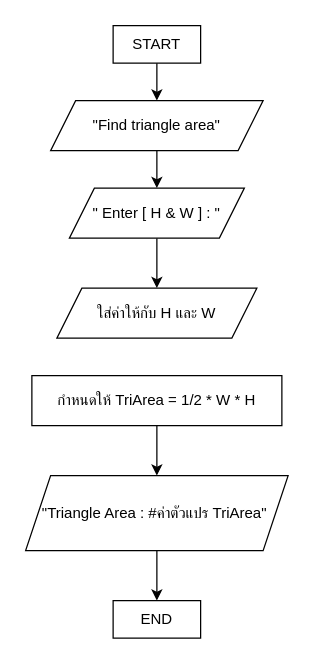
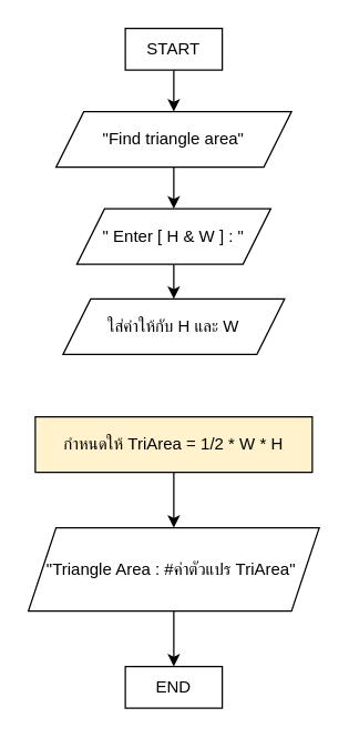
  <mxCell id="0" />
  <mxCell id="1" parent="0" />
  <mxCell id="2" value="" style="edgeStyle=orthogonalEdgeStyle;rounded=0;orthogonalLoop=1;jettySize=auto;html=1;" edge="1" parent="1" source="3" target="5"><mxGeometry relative="1" as="geometry" /></mxCell>
  <mxCell id="3" value="START" style="whiteSpace=wrap;html=1;arcSize=50;rounded=0;" vertex="1" parent="1"><mxGeometry x="90" y="20" width="70" height="30" as="geometry" /></mxCell>
  <mxCell id="4" value="" style="edgeStyle=orthogonalEdgeStyle;rounded=0;orthogonalLoop=1;jettySize=auto;html=1;" edge="1" parent="1" source="5" target="7"><mxGeometry relative="1" as="geometry" /></mxCell>
  <mxCell id="5" value="&quot;Find triangle area&quot;" style="shape=parallelogram;perimeter=parallelogramPerimeter;whiteSpace=wrap;html=1;fixedSize=1;rounded=1;arcSize=0;" vertex="1" parent="1"><mxGeometry x="40" y="80" width="170" height="40" as="geometry" /></mxCell>
  <mxCell id="6" value="" style="edgeStyle=orthogonalEdgeStyle;rounded=0;orthogonalLoop=1;jettySize=auto;html=1;" edge="1" parent="1" source="7" target="8"><mxGeometry relative="1" as="geometry" /></mxCell>
  <mxCell id="7" value="&quot; Enter [ H &amp;amp; W ] : &quot;" style="shape=parallelogram;perimeter=parallelogramPerimeter;whiteSpace=wrap;html=1;fixedSize=1;rounded=1;arcSize=0;" vertex="1" parent="1"><mxGeometry x="55" y="150" width="140" height="40" as="geometry" /></mxCell>
- <mxCell id="8" value="ใส่ค่าให้กับ H และ W" style="shape=parallelogram;perimeter=parallelogramPerimeter;whiteSpace=wrap;html=1;fixedSize=1;rounded=1;arcSize=0;" vertex="1" parent="1"><mxGeometry x="45" y="230" width="160" height="40" as="geometry" /></mxCell>
+ <mxCell id="8" value="ใส่ค่าให้กับ H และ W" style="shape=parallelogram;perimeter=parallelogramPerimeter;whiteSpace=wrap;html=1;fixedSize=1;rounded=1;arcSize=0;" vertex="1" parent="1"><mxGeometry x="45" y="215" width="160" height="40" as="geometry" /></mxCell>
  <mxCell id="9" value="" style="edgeStyle=orthogonalEdgeStyle;rounded=0;orthogonalLoop=1;jettySize=auto;html=1;" edge="1" parent="1" source="10" target="12"><mxGeometry relative="1" as="geometry" /></mxCell>
- <mxCell id="10" value="กำหนดให้ TriArea = 1/2 * W * H" style="whiteSpace=wrap;html=1;rounded=1;arcSize=0;" vertex="1" parent="1"><mxGeometry x="25" y="300" width="200" height="40" as="geometry" /></mxCell>
+ <mxCell id="10" value="กำหนดให้ TriArea = 1/2 * W * H" style="whiteSpace=wrap;html=1;rounded=1;arcSize=0;fillColor=#fff2cc;" vertex="1" parent="1"><mxGeometry x="25" y="300" width="200" height="40" as="geometry" /></mxCell>
  <mxCell id="11" value="" style="edgeStyle=orthogonalEdgeStyle;rounded=0;orthogonalLoop=1;jettySize=auto;html=1;" edge="1" parent="1" source="12" target="13"><mxGeometry relative="1" as="geometry" /></mxCell>
  <mxCell id="12" value="&quot;Triangle Area : #ค่าตัวแปร TriArea&quot;&amp;nbsp;" style="shape=parallelogram;perimeter=parallelogramPerimeter;whiteSpace=wrap;html=1;fixedSize=1;rounded=1;arcSize=0;" vertex="1" parent="1"><mxGeometry x="20" y="380" width="210" height="60" as="geometry" /></mxCell>
  <mxCell id="13" value="END" style="whiteSpace=wrap;html=1;arcSize=50;rounded=0;" vertex="1" parent="1"><mxGeometry x="90" y="480" width="70" height="30" as="geometry" /></mxCell>
